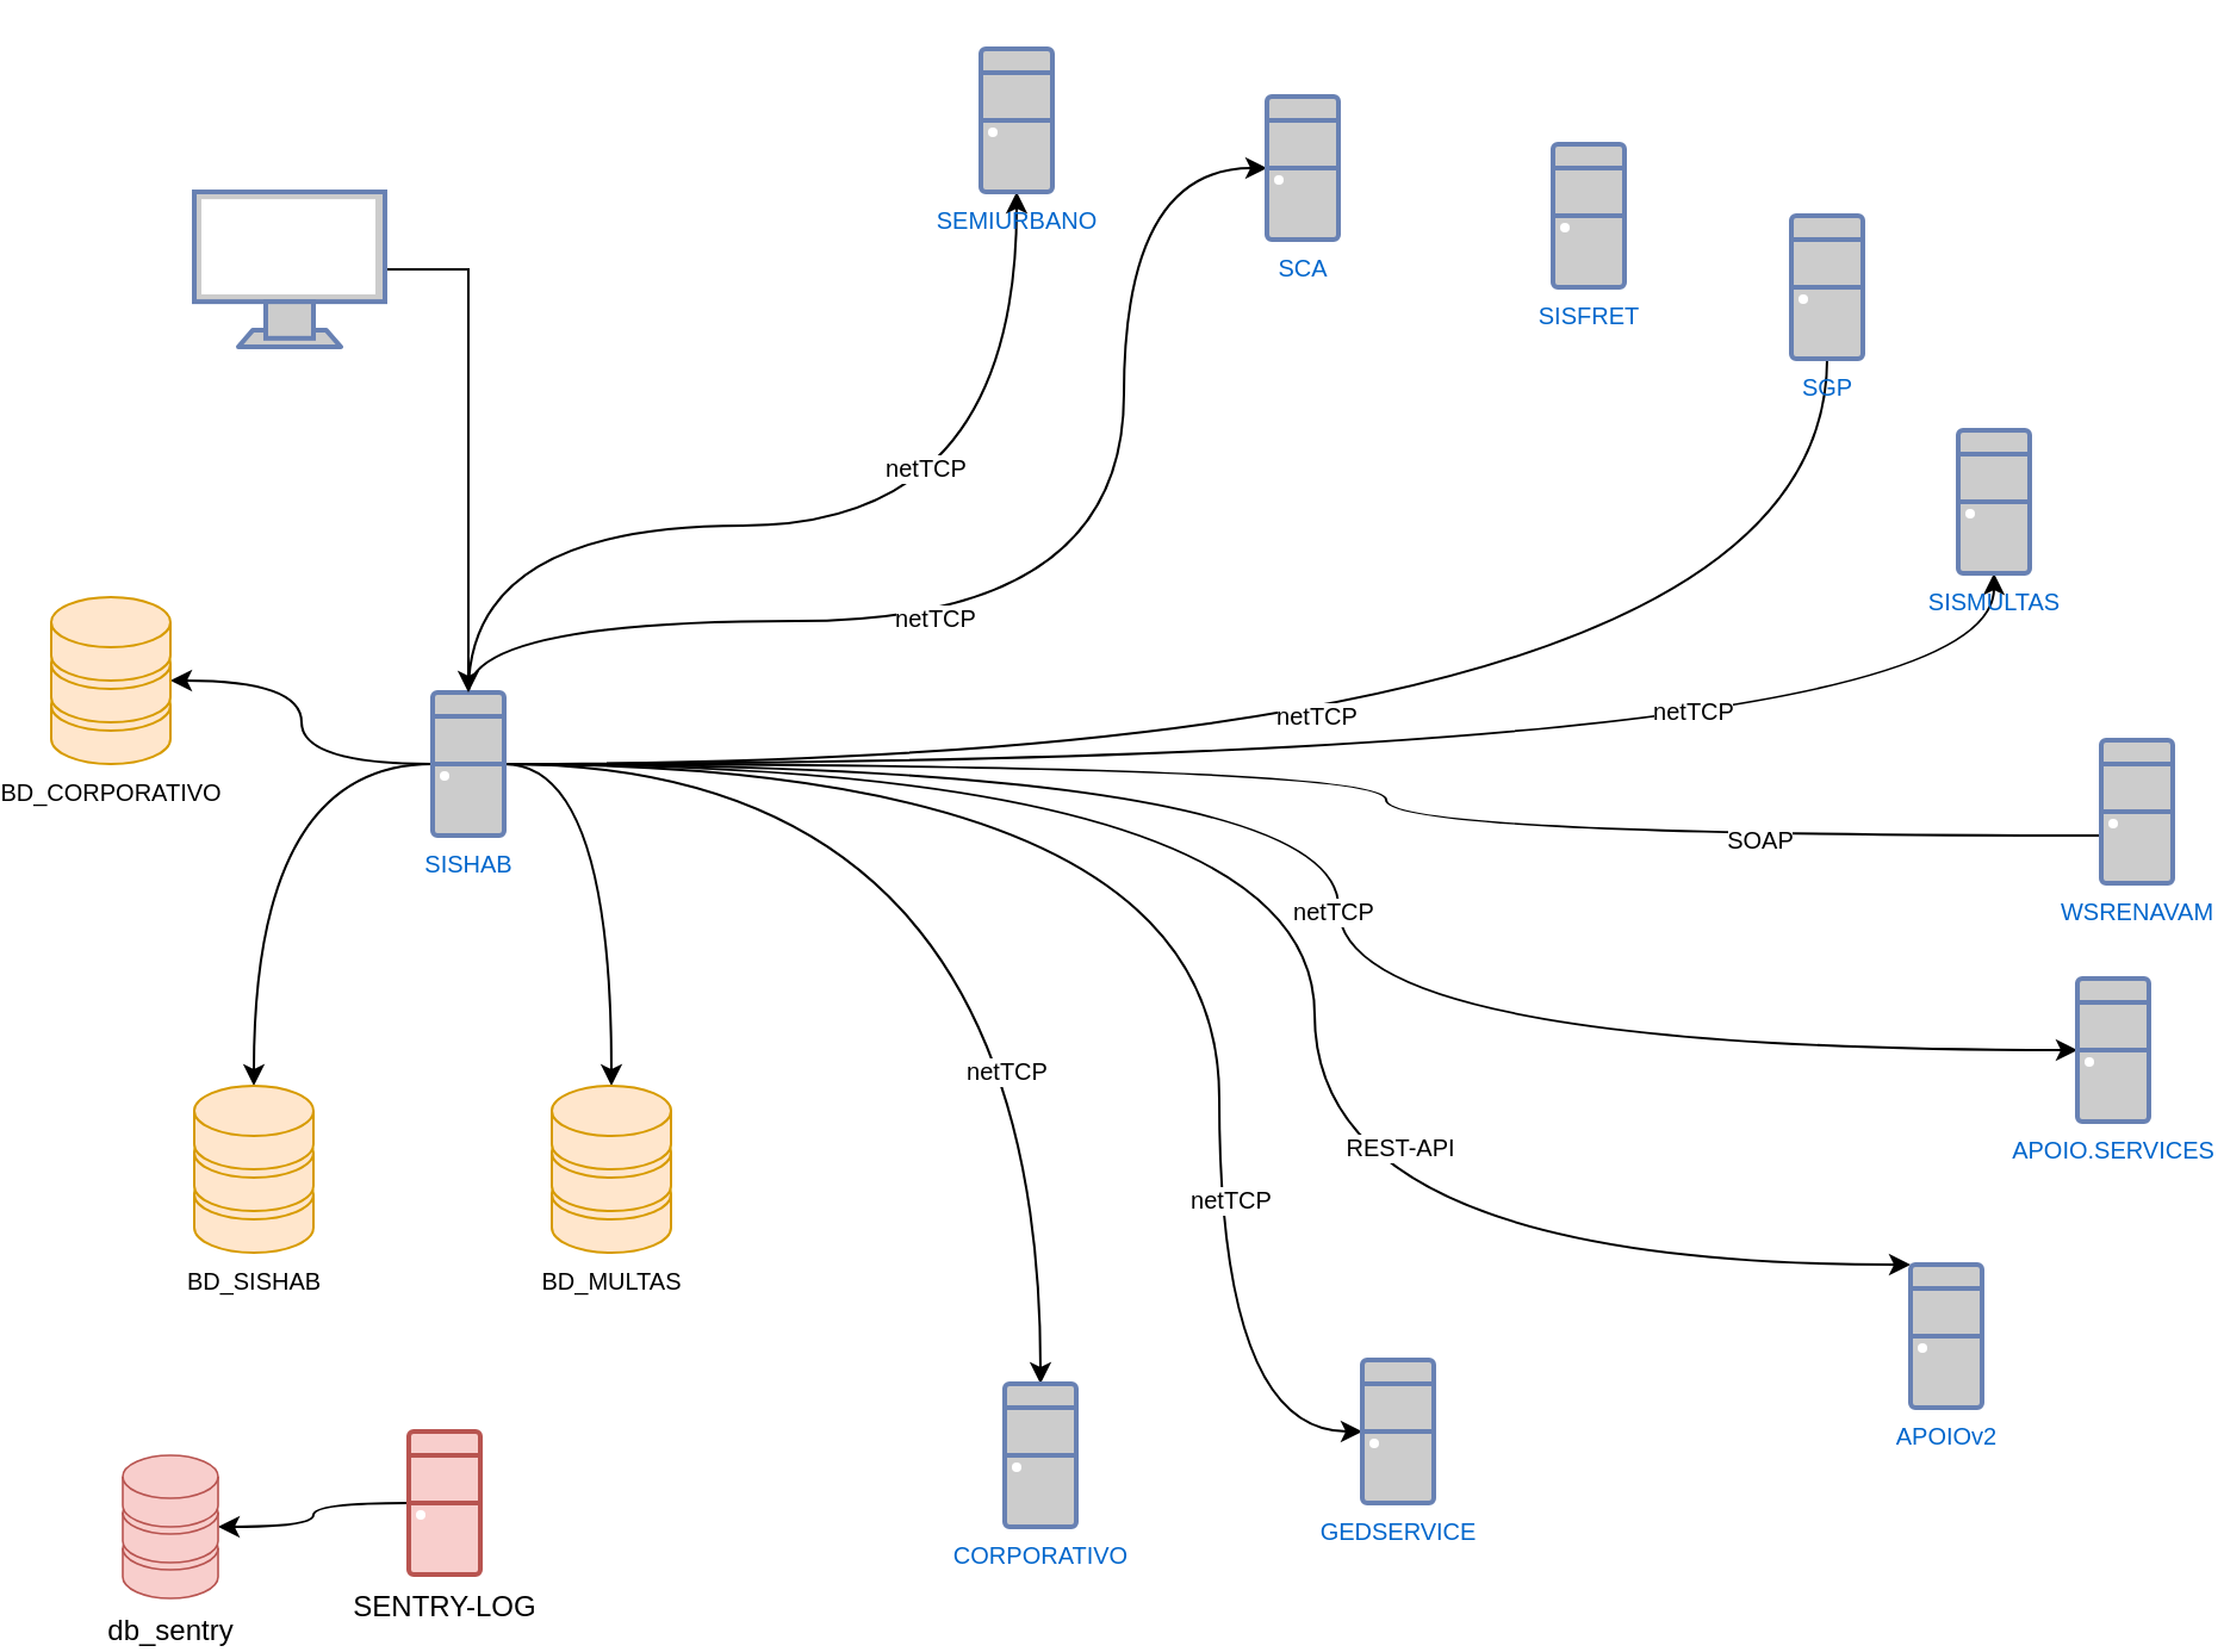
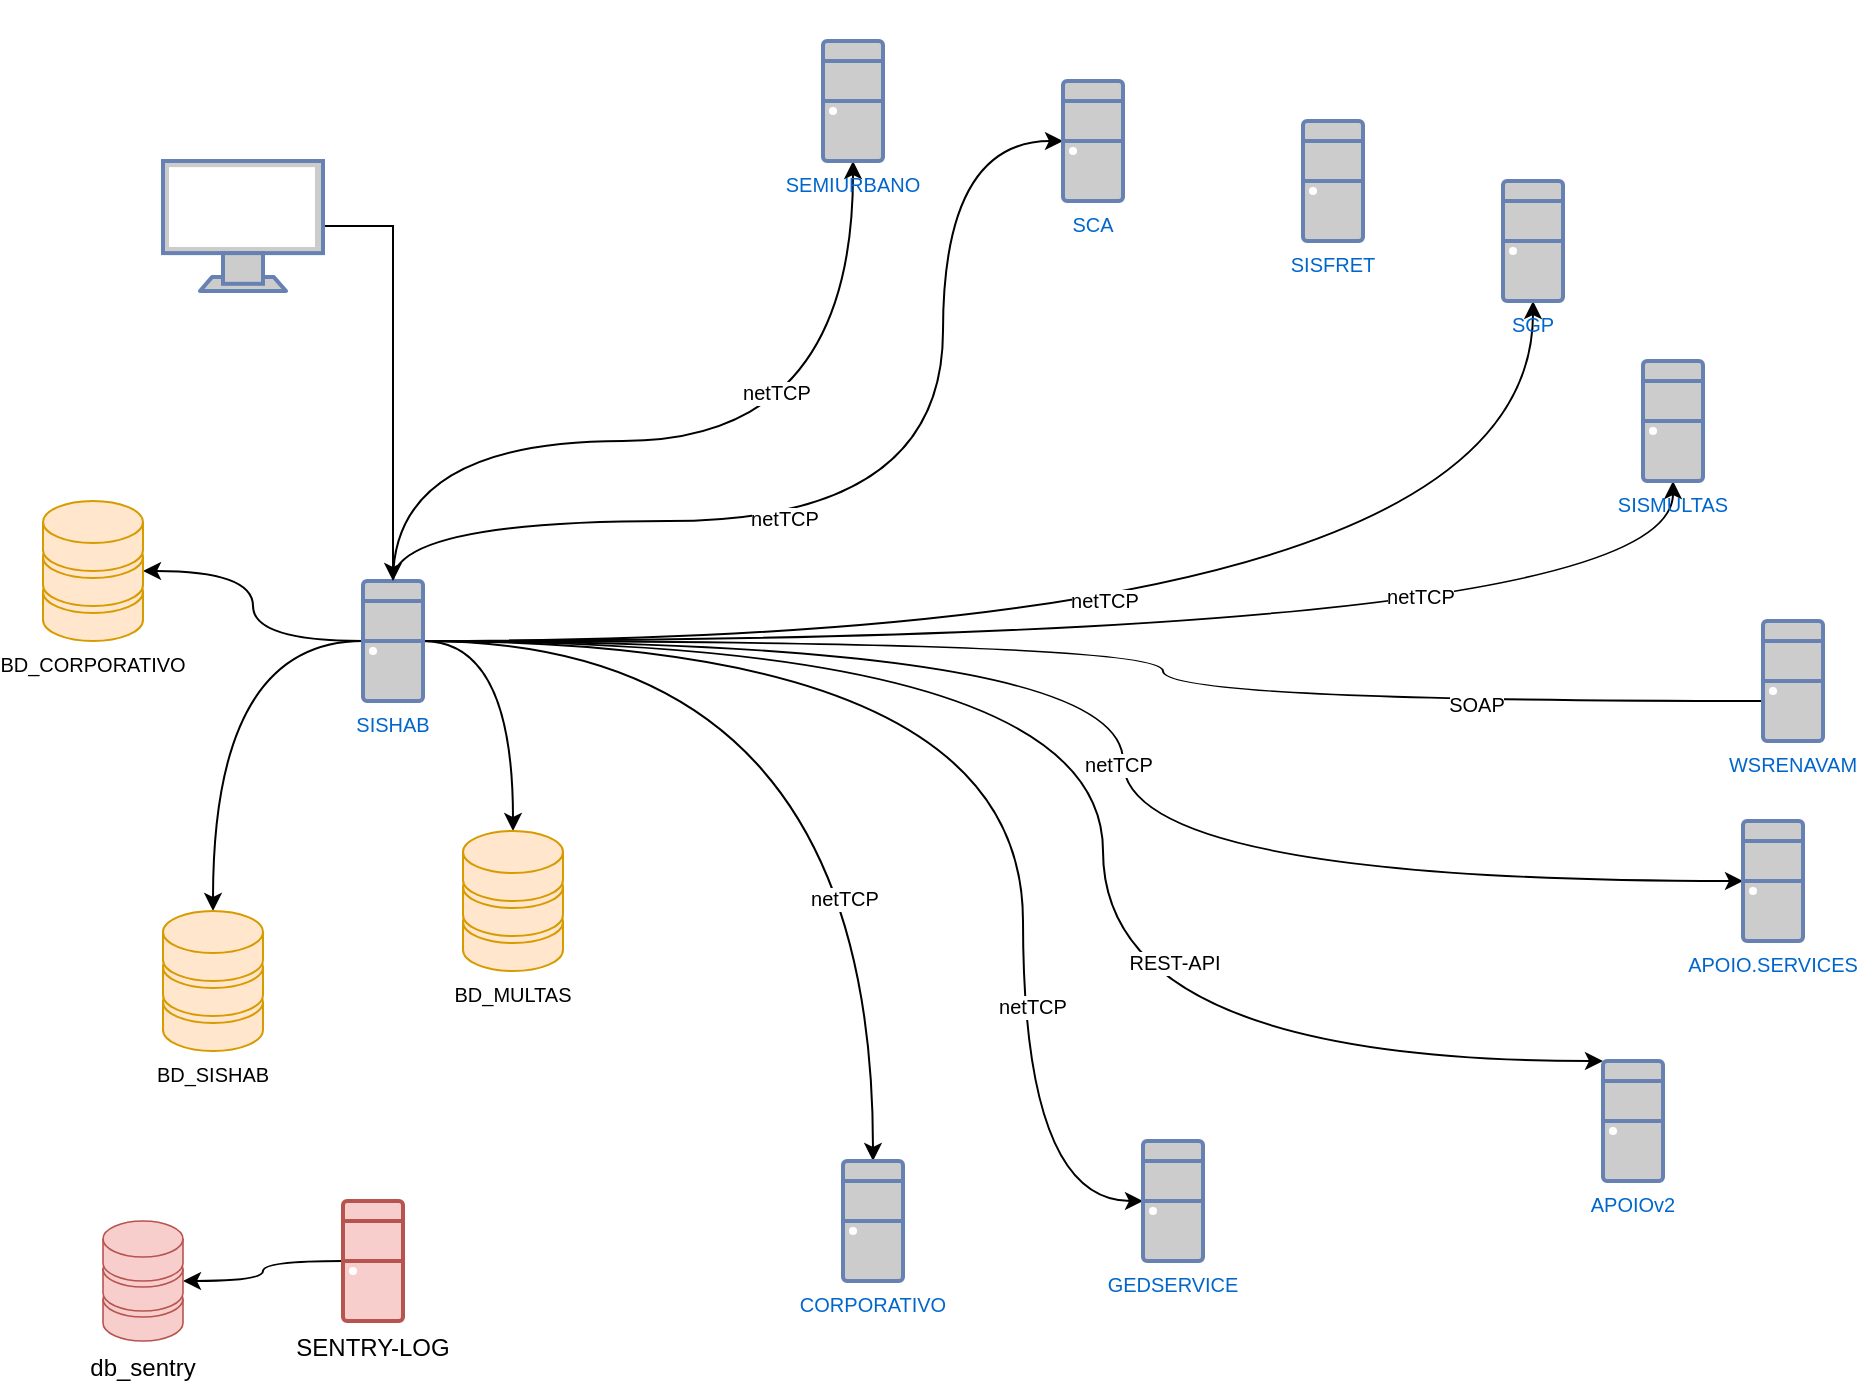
  <mxCell id="0" />
  <mxCell id="1" parent="0" />
  <mxCell id="2" style="edgeStyle=orthogonalEdgeStyle;rounded=0;orthogonalLoop=1;jettySize=auto;html=1;curved=1;fontSize=10;" edge="1" parent="1" source="23" target="24"><mxGeometry relative="1" as="geometry" /></mxCell>
  <mxCell id="3" style="edgeStyle=orthogonalEdgeStyle;rounded=0;orthogonalLoop=1;jettySize=auto;html=1;curved=1;fontSize=10;" edge="1" parent="1" source="23" target="25"><mxGeometry relative="1" as="geometry" /></mxCell>
  <mxCell id="4" style="edgeStyle=orthogonalEdgeStyle;rounded=0;orthogonalLoop=1;jettySize=auto;html=1;curved=1;fontSize=10;" edge="1" parent="1" source="23" target="28"><mxGeometry relative="1" as="geometry"><Array as="points"><mxPoint x="195" y="260" /><mxPoint x="470" y="260" /><mxPoint x="470" y="70" /></Array></mxGeometry></mxCell>
  <mxCell id="5" value="netTCP" style="edgeLabel;html=1;align=center;verticalAlign=middle;resizable=0;points=[];fontSize=10;" vertex="1" connectable="0" parent="4"><mxGeometry x="-0.189" y="2" relative="1" as="geometry"><mxPoint as="offset" /></mxGeometry></mxCell>
- <mxCell id="6" style="edgeStyle=orthogonalEdgeStyle;curved=1;rounded=0;orthogonalLoop=1;jettySize=auto;html=1;fontSize=10;endArrow=none;" edge="1" parent="1" source="23" target="30"><mxGeometry relative="1" as="geometry" /></mxCell>
+ <mxCell id="6" style="edgeStyle=orthogonalEdgeStyle;curved=1;rounded=0;orthogonalLoop=1;jettySize=auto;html=1;fontSize=10;" edge="1" parent="1" source="23" target="30"><mxGeometry relative="1" as="geometry" /></mxCell>
  <mxCell id="7" value="netTCP" style="edgeLabel;html=1;align=center;verticalAlign=middle;resizable=0;points=[];fontSize=10;" vertex="1" connectable="0" parent="6"><mxGeometry x="-0.062" y="21" relative="1" as="geometry"><mxPoint as="offset" /></mxGeometry></mxCell>
  <mxCell id="8" style="edgeStyle=orthogonalEdgeStyle;curved=1;rounded=0;orthogonalLoop=1;jettySize=auto;html=1;fontSize=10;" edge="1" parent="1" source="23" target="31"><mxGeometry relative="1" as="geometry" /></mxCell>
  <mxCell id="9" value="netTCP" style="edgeLabel;html=1;align=center;verticalAlign=middle;resizable=0;points=[];fontSize=10;" vertex="1" connectable="0" parent="8"><mxGeometry x="0.413" y="23" relative="1" as="geometry"><mxPoint as="offset" /></mxGeometry></mxCell>
  <mxCell id="10" style="edgeStyle=orthogonalEdgeStyle;curved=1;rounded=0;orthogonalLoop=1;jettySize=auto;html=1;fontSize=10;endArrow=none;" edge="1" parent="1" source="23" target="32"><mxGeometry relative="1" as="geometry"><Array as="points"><mxPoint x="580" y="320" /><mxPoint x="580" y="350" /></Array></mxGeometry></mxCell>
  <mxCell id="11" value="SOAP" style="edgeLabel;html=1;align=center;verticalAlign=middle;resizable=0;points=[];fontSize=10;" vertex="1" connectable="0" parent="10"><mxGeometry x="0.588" y="-1" relative="1" as="geometry"><mxPoint as="offset" /></mxGeometry></mxCell>
  <mxCell id="12" style="edgeStyle=orthogonalEdgeStyle;curved=1;rounded=0;orthogonalLoop=1;jettySize=auto;html=1;fontSize=10;" edge="1" parent="1" source="23" target="33"><mxGeometry relative="1" as="geometry"><Array as="points"><mxPoint x="560" y="320" /><mxPoint x="560" y="440" /></Array></mxGeometry></mxCell>
  <mxCell id="13" value="netTCP" style="edgeLabel;html=1;align=center;verticalAlign=middle;resizable=0;points=[];fontSize=10;" vertex="1" connectable="0" parent="12"><mxGeometry x="0.054" y="-3" relative="1" as="geometry"><mxPoint as="offset" /></mxGeometry></mxCell>
  <mxCell id="14" style="edgeStyle=orthogonalEdgeStyle;curved=1;rounded=0;orthogonalLoop=1;jettySize=auto;html=1;fontSize=10;" edge="1" parent="1" source="23" target="34"><mxGeometry relative="1" as="geometry"><Array as="points"><mxPoint x="550" y="320" /><mxPoint x="550" y="530" /></Array></mxGeometry></mxCell>
  <mxCell id="15" value="REST-API" style="edgeLabel;html=1;align=center;verticalAlign=middle;resizable=0;points=[];fontSize=10;" vertex="1" connectable="0" parent="14"><mxGeometry x="0.41" y="38" relative="1" as="geometry"><mxPoint x="21" y="-12" as="offset" /></mxGeometry></mxCell>
  <mxCell id="16" style="edgeStyle=orthogonalEdgeStyle;curved=1;rounded=0;orthogonalLoop=1;jettySize=auto;html=1;fontSize=10;" edge="1" parent="1" source="23" target="35"><mxGeometry relative="1" as="geometry" /></mxCell>
  <mxCell id="17" value="netTCP" style="edgeLabel;html=1;align=center;verticalAlign=middle;resizable=0;points=[];fontSize=10;" vertex="1" connectable="0" parent="16"><mxGeometry x="0.456" y="-15" relative="1" as="geometry"><mxPoint as="offset" /></mxGeometry></mxCell>
  <mxCell id="18" style="edgeStyle=orthogonalEdgeStyle;curved=1;rounded=0;orthogonalLoop=1;jettySize=auto;html=1;fontSize=10;" edge="1" parent="1" source="23" target="36"><mxGeometry relative="1" as="geometry"><Array as="points"><mxPoint x="510" y="320" /><mxPoint x="510" y="600" /></Array></mxGeometry></mxCell>
  <mxCell id="19" value="netTCP" style="edgeLabel;html=1;align=center;verticalAlign=middle;resizable=0;points=[];fontSize=10;" vertex="1" connectable="0" parent="18"><mxGeometry x="0.506" y="4" relative="1" as="geometry"><mxPoint as="offset" /></mxGeometry></mxCell>
  <mxCell id="20" style="edgeStyle=orthogonalEdgeStyle;curved=1;rounded=0;orthogonalLoop=1;jettySize=auto;html=1;fontSize=10;" edge="1" parent="1" source="23" target="37"><mxGeometry relative="1" as="geometry" /></mxCell>
  <mxCell id="21" style="edgeStyle=orthogonalEdgeStyle;curved=1;rounded=0;orthogonalLoop=1;jettySize=auto;html=1;fontSize=10;" edge="1" parent="1" source="23" target="38"><mxGeometry relative="1" as="geometry"><Array as="points"><mxPoint x="195" y="220" /><mxPoint x="425" y="220" /></Array></mxGeometry></mxCell>
  <mxCell id="22" value="netTCP" style="edgeLabel;html=1;align=center;verticalAlign=middle;resizable=0;points=[];fontSize=10;" vertex="1" connectable="0" parent="21"><mxGeometry x="0.186" y="25" relative="1" as="geometry"><mxPoint as="offset" /></mxGeometry></mxCell>
  <mxCell id="23" value="SISHAB" style="fontColor=#0066CC;verticalAlign=top;verticalLabelPosition=bottom;labelPosition=center;align=center;html=1;outlineConnect=0;fillColor=#CCCCCC;strokeColor=#6881B3;gradientColor=none;gradientDirection=north;strokeWidth=2;shape=mxgraph.networks.desktop_pc;fontSize=10;" vertex="1" parent="1"><mxGeometry x="180" y="290" width="30" height="60" as="geometry" /></mxCell>
  <mxCell id="24" value="BD_SISHAB" style="verticalAlign=top;verticalLabelPosition=bottom;labelPosition=center;align=center;html=1;outlineConnect=0;fillColor=#ffe6cc;strokeColor=#d79b00;gradientDirection=north;strokeWidth=2;shape=mxgraph.networks.storage;fontSize=10;" vertex="1" parent="1"><mxGeometry x="80" y="455" width="50" height="70" as="geometry" /></mxCell>
- <mxCell id="25" value="BD_MULTAS" style="verticalAlign=top;verticalLabelPosition=bottom;labelPosition=center;align=center;html=1;outlineConnect=0;fillColor=#ffe6cc;strokeColor=#d79b00;gradientDirection=north;strokeWidth=2;shape=mxgraph.networks.storage;fontSize=10;" vertex="1" parent="1"><mxGeometry x="230" y="455" width="50" height="70" as="geometry" /></mxCell>
+ <mxCell id="25" value="BD_MULTAS" style="verticalAlign=top;verticalLabelPosition=bottom;labelPosition=center;align=center;html=1;outlineConnect=0;fillColor=#ffe6cc;strokeColor=#d79b00;gradientDirection=north;strokeWidth=2;shape=mxgraph.networks.storage;fontSize=10;" vertex="1" parent="1"><mxGeometry x="230" y="415" width="50" height="70" as="geometry" /></mxCell>
  <mxCell id="26" style="edgeStyle=orthogonalEdgeStyle;rounded=0;orthogonalLoop=1;jettySize=auto;html=1;fontSize=10;" edge="1" parent="1" source="27" target="23"><mxGeometry relative="1" as="geometry" /></mxCell>
  <mxCell id="27" value="" style="fontColor=#0066CC;verticalAlign=top;verticalLabelPosition=bottom;labelPosition=center;align=center;html=1;outlineConnect=0;fillColor=#CCCCCC;strokeColor=#6881B3;gradientColor=none;gradientDirection=north;strokeWidth=2;shape=mxgraph.networks.monitor;fontSize=10;" vertex="1" parent="1"><mxGeometry x="80" y="80" width="80" height="65" as="geometry" /></mxCell>
  <mxCell id="28" value="SCA" style="fontColor=#0066CC;verticalAlign=top;verticalLabelPosition=bottom;labelPosition=center;align=center;html=1;outlineConnect=0;fillColor=#CCCCCC;strokeColor=#6881B3;gradientColor=none;gradientDirection=north;strokeWidth=2;shape=mxgraph.networks.desktop_pc;fontSize=10;" vertex="1" parent="1"><mxGeometry x="530" y="40" width="30" height="60" as="geometry" /></mxCell>
  <mxCell id="29" value="SISFRET" style="fontColor=#0066CC;verticalAlign=top;verticalLabelPosition=bottom;labelPosition=center;align=center;html=1;outlineConnect=0;fillColor=#CCCCCC;strokeColor=#6881B3;gradientColor=none;gradientDirection=north;strokeWidth=2;shape=mxgraph.networks.desktop_pc;fontSize=10;" vertex="1" parent="1"><mxGeometry x="650" y="60" width="30" height="60" as="geometry" /></mxCell>
  <mxCell id="30" value="SGP" style="fontColor=#0066CC;verticalAlign=top;verticalLabelPosition=bottom;labelPosition=center;align=center;html=1;outlineConnect=0;fillColor=#CCCCCC;strokeColor=#6881B3;gradientColor=none;gradientDirection=north;strokeWidth=2;shape=mxgraph.networks.desktop_pc;fontSize=10;" vertex="1" parent="1"><mxGeometry x="750" y="90" width="30" height="60" as="geometry" /></mxCell>
  <mxCell id="31" value="SISMULTAS" style="fontColor=#0066CC;verticalAlign=top;verticalLabelPosition=bottom;labelPosition=center;align=center;html=1;outlineConnect=0;fillColor=#CCCCCC;strokeColor=#6881B3;gradientColor=none;gradientDirection=north;strokeWidth=2;shape=mxgraph.networks.desktop_pc;fontSize=10;" vertex="1" parent="1"><mxGeometry x="820" y="180" width="30" height="60" as="geometry" /></mxCell>
  <mxCell id="32" value="WSRENAVAM" style="fontColor=#0066CC;verticalAlign=top;verticalLabelPosition=bottom;labelPosition=center;align=center;html=1;outlineConnect=0;fillColor=#CCCCCC;strokeColor=#6881B3;gradientColor=none;gradientDirection=north;strokeWidth=2;shape=mxgraph.networks.desktop_pc;fontSize=10;" vertex="1" parent="1"><mxGeometry x="880" y="310" width="30" height="60" as="geometry" /></mxCell>
  <mxCell id="33" value="APOIO.SERVICES" style="fontColor=#0066CC;verticalAlign=top;verticalLabelPosition=bottom;labelPosition=center;align=center;html=1;outlineConnect=0;fillColor=#CCCCCC;strokeColor=#6881B3;gradientColor=none;gradientDirection=north;strokeWidth=2;shape=mxgraph.networks.desktop_pc;fontSize=10;" vertex="1" parent="1"><mxGeometry x="870" y="410" width="30" height="60" as="geometry" /></mxCell>
  <mxCell id="34" value="APOIOv2" style="fontColor=#0066CC;verticalAlign=top;verticalLabelPosition=bottom;labelPosition=center;align=center;html=1;outlineConnect=0;fillColor=#CCCCCC;strokeColor=#6881B3;gradientColor=none;gradientDirection=north;strokeWidth=2;shape=mxgraph.networks.desktop_pc;fontSize=10;" vertex="1" parent="1"><mxGeometry x="800" y="530" width="30" height="60" as="geometry" /></mxCell>
  <mxCell id="35" value="CORPORATIVO" style="fontColor=#0066CC;verticalAlign=top;verticalLabelPosition=bottom;labelPosition=center;align=center;html=1;outlineConnect=0;fillColor=#CCCCCC;strokeColor=#6881B3;gradientColor=none;gradientDirection=north;strokeWidth=2;shape=mxgraph.networks.desktop_pc;fontSize=10;" vertex="1" parent="1"><mxGeometry x="420" y="580" width="30" height="60" as="geometry" /></mxCell>
  <mxCell id="36" value="GEDSERVICE" style="fontColor=#0066CC;verticalAlign=top;verticalLabelPosition=bottom;labelPosition=center;align=center;html=1;outlineConnect=0;fillColor=#CCCCCC;strokeColor=#6881B3;gradientColor=none;gradientDirection=north;strokeWidth=2;shape=mxgraph.networks.desktop_pc;fontSize=10;" vertex="1" parent="1"><mxGeometry x="570" y="570" width="30" height="60" as="geometry" /></mxCell>
  <mxCell id="37" value="BD_CORPORATIVO" style="verticalAlign=top;verticalLabelPosition=bottom;labelPosition=center;align=center;html=1;outlineConnect=0;fillColor=#ffe6cc;strokeColor=#d79b00;gradientDirection=north;strokeWidth=2;shape=mxgraph.networks.storage;fontSize=10;" vertex="1" parent="1"><mxGeometry x="20" y="250" width="50" height="70" as="geometry" /></mxCell>
  <mxCell id="38" value="SEMIURBANO" style="fontColor=#0066CC;verticalAlign=top;verticalLabelPosition=bottom;labelPosition=center;align=center;html=1;outlineConnect=0;fillColor=#CCCCCC;strokeColor=#6881B3;gradientColor=none;gradientDirection=north;strokeWidth=2;shape=mxgraph.networks.desktop_pc;fontSize=10;" vertex="1" parent="1"><mxGeometry x="410" y="20" width="30" height="60" as="geometry" /></mxCell>
  <mxCell id="39" style="edgeStyle=orthogonalEdgeStyle;curved=1;rounded=0;orthogonalLoop=1;jettySize=auto;html=1;" edge="1" parent="1" source="40" target="41"><mxGeometry relative="1" as="geometry" /></mxCell>
  <mxCell id="40" value="SENTRY-LOG" style="verticalAlign=top;verticalLabelPosition=bottom;labelPosition=center;align=center;html=1;outlineConnect=0;fillColor=#f8cecc;strokeColor=#b85450;gradientDirection=north;strokeWidth=2;shape=mxgraph.networks.desktop_pc;" vertex="1" parent="1"><mxGeometry x="170" y="600" width="30" height="60" as="geometry" /></mxCell>
  <mxCell id="41" value="db_sentry" style="verticalAlign=top;verticalLabelPosition=bottom;labelPosition=center;align=center;html=1;outlineConnect=0;fillColor=#f8cecc;strokeColor=#b85450;gradientDirection=north;strokeWidth=2;shape=mxgraph.networks.storage;" vertex="1" parent="1"><mxGeometry x="50" y="610" width="40" height="60" as="geometry" /></mxCell>
